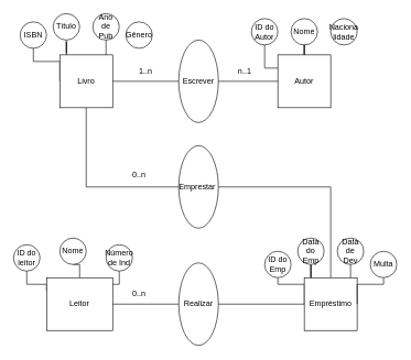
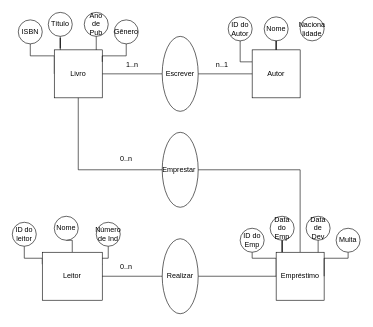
  <mxCell id="0" />
  <mxCell id="1" parent="0" />
  <mxCell id="2" style="edgeStyle=orthogonalEdgeStyle;rounded=0;orthogonalLoop=1;jettySize=auto;html=1;exitX=0.5;exitY=1;exitDx=0;exitDy=0;entryX=0;entryY=0.5;entryDx=0;entryDy=0;strokeColor=default;endArrow=none;endFill=0;" parent="1" source="3" target="8" edge="1"><mxGeometry relative="1" as="geometry"><Array as="points"><mxPoint x="50" y="92.5" /><mxPoint x="90" y="92.5" /></Array></mxGeometry></mxCell>
  <mxCell id="3" value="ISBN" style="ellipse;whiteSpace=wrap;html=1;aspect=fixed;" parent="1" vertex="1"><mxGeometry x="30" y="32.5" width="40" height="40" as="geometry" /></mxCell>
  <mxCell id="4" style="edgeStyle=orthogonalEdgeStyle;rounded=0;orthogonalLoop=1;jettySize=auto;html=1;exitX=0.5;exitY=1;exitDx=0;exitDy=0;entryX=0.125;entryY=0.25;entryDx=0;entryDy=0;entryPerimeter=0;" parent="1" source="5" target="8" edge="1"><mxGeometry relative="1" as="geometry" /></mxCell>
  <mxCell id="5" value="Título" style="ellipse;whiteSpace=wrap;html=1;aspect=fixed;" parent="1" vertex="1"><mxGeometry x="80" y="20" width="40" height="40" as="geometry" /></mxCell>
  <mxCell id="6" value="Ano de Pub" style="ellipse;whiteSpace=wrap;html=1;aspect=fixed;" parent="1" vertex="1"><mxGeometry x="140" y="20" width="40" height="40" as="geometry" /></mxCell>
  <mxCell id="7" style="edgeStyle=orthogonalEdgeStyle;rounded=0;orthogonalLoop=1;jettySize=auto;html=1;exitX=1;exitY=0.5;exitDx=0;exitDy=0;entryX=0;entryY=0.5;entryDx=0;entryDy=0;endArrow=none;endFill=0;" parent="1" source="8" target="37" edge="1"><mxGeometry relative="1" as="geometry" /></mxCell>
  <mxCell id="8" value="Livro" style="whiteSpace=wrap;html=1;aspect=fixed;" parent="1" vertex="1"><mxGeometry x="90" y="82.5" width="80" height="80" as="geometry" /></mxCell>
+ <mxCell id="9" style="edgeStyle=orthogonalEdgeStyle;rounded=0;orthogonalLoop=1;jettySize=auto;html=1;exitX=0.5;exitY=1;exitDx=0;exitDy=0;entryX=1;entryY=0.25;entryDx=0;entryDy=0;endArrow=none;endFill=0;" parent="1" source="10" target="8" edge="1"><mxGeometry relative="1" as="geometry"><Array as="points"><mxPoint x="210" y="92.5" /><mxPoint x="170" y="92.5" /></Array></mxGeometry></mxCell>
  <mxCell id="10" value="Gênero" style="ellipse;whiteSpace=wrap;html=1;aspect=fixed;" parent="1" vertex="1"><mxGeometry x="190" y="32.5" width="40" height="40" as="geometry" /></mxCell>
  <mxCell id="11" style="edgeStyle=orthogonalEdgeStyle;rounded=0;orthogonalLoop=1;jettySize=auto;html=1;exitX=0.5;exitY=1;exitDx=0;exitDy=0;endArrow=none;endFill=0;" parent="1" source="6" edge="1"><mxGeometry relative="1" as="geometry"><mxPoint x="160" y="82.5" as="targetPoint" /></mxGeometry></mxCell>
  <mxCell id="12" style="edgeStyle=orthogonalEdgeStyle;rounded=0;orthogonalLoop=1;jettySize=auto;html=1;exitX=0.5;exitY=1;exitDx=0;exitDy=0;entryX=0;entryY=0.25;entryDx=0;entryDy=0;endArrow=none;endFill=0;" parent="1" source="13" target="17" edge="1"><mxGeometry relative="1" as="geometry" /></mxCell>
  <mxCell id="13" value="ID do Autor" style="ellipse;whiteSpace=wrap;html=1;aspect=fixed;" parent="1" vertex="1"><mxGeometry x="380" y="27.5" width="40" height="40" as="geometry" /></mxCell>
  <mxCell id="14" style="edgeStyle=orthogonalEdgeStyle;rounded=0;orthogonalLoop=1;jettySize=auto;html=1;exitX=0.5;exitY=1;exitDx=0;exitDy=0;endArrow=none;endFill=0;" parent="1" source="15" target="17" edge="1"><mxGeometry relative="1" as="geometry" /></mxCell>
  <mxCell id="15" value="Nome" style="ellipse;whiteSpace=wrap;html=1;aspect=fixed;" parent="1" vertex="1"><mxGeometry x="440" y="27.5" width="40" height="40" as="geometry" /></mxCell>
  <mxCell id="16" value="Naciona&lt;div&gt;&lt;span style=&quot;background-color: initial;&quot;&gt;lidade&lt;/span&gt;&lt;br&gt;&lt;/div&gt;" style="ellipse;whiteSpace=wrap;html=1;aspect=fixed;" parent="1" vertex="1"><mxGeometry x="500" y="27.5" width="40" height="40" as="geometry" /></mxCell>
  <mxCell id="17" value="Autor" style="whiteSpace=wrap;html=1;aspect=fixed;" parent="1" vertex="1"><mxGeometry x="420" y="82.5" width="80" height="80" as="geometry" /></mxCell>
  <mxCell id="18" style="edgeStyle=orthogonalEdgeStyle;rounded=0;orthogonalLoop=1;jettySize=auto;html=1;exitX=0.5;exitY=1;exitDx=0;exitDy=0;entryX=0;entryY=0.25;entryDx=0;entryDy=0;endArrow=none;endFill=0;" parent="1" source="19" target="24" edge="1"><mxGeometry relative="1" as="geometry"><Array as="points"><mxPoint x="40" y="430" /><mxPoint x="70" y="430" /></Array></mxGeometry></mxCell>
  <mxCell id="19" value="ID do leitor" style="ellipse;whiteSpace=wrap;html=1;aspect=fixed;" parent="1" vertex="1"><mxGeometry x="20" y="370" width="40" height="40" as="geometry" /></mxCell>
  <mxCell id="20" style="edgeStyle=orthogonalEdgeStyle;rounded=0;orthogonalLoop=1;jettySize=auto;html=1;exitX=0.5;exitY=1;exitDx=0;exitDy=0;entryX=0.5;entryY=0;entryDx=0;entryDy=0;endArrow=none;endFill=0;" parent="1" source="21" target="24" edge="1"><mxGeometry relative="1" as="geometry" /></mxCell>
  <mxCell id="21" value="Nome" style="ellipse;whiteSpace=wrap;html=1;aspect=fixed;" parent="1" vertex="1"><mxGeometry x="90" y="360" width="40" height="40" as="geometry" /></mxCell>
  <mxCell id="22" style="edgeStyle=orthogonalEdgeStyle;rounded=0;orthogonalLoop=1;jettySize=auto;html=1;exitX=0.5;exitY=1;exitDx=0;exitDy=0;entryX=1;entryY=0.25;entryDx=0;entryDy=0;endArrow=none;endFill=0;" parent="1" source="23" target="24" edge="1"><mxGeometry relative="1" as="geometry"><Array as="points"><mxPoint x="180" y="430" /><mxPoint x="150" y="430" /></Array></mxGeometry></mxCell>
  <mxCell id="23" value="Número de Ind" style="ellipse;whiteSpace=wrap;html=1;aspect=fixed;" parent="1" vertex="1"><mxGeometry x="160" y="370" width="40" height="40" as="geometry" /></mxCell>
  <mxCell id="24" value="Leitor" style="whiteSpace=wrap;html=1;aspect=fixed;" parent="1" vertex="1"><mxGeometry x="70" y="420" width="100" height="80" as="geometry" /></mxCell>
  <mxCell id="25" style="edgeStyle=orthogonalEdgeStyle;rounded=0;orthogonalLoop=1;jettySize=auto;html=1;exitX=0.5;exitY=1;exitDx=0;exitDy=0;entryX=0;entryY=0.5;entryDx=0;entryDy=0;strokeColor=default;endArrow=none;endFill=0;" parent="1" source="26" target="31" edge="1"><mxGeometry relative="1" as="geometry"><Array as="points"><mxPoint x="420" y="430" /><mxPoint x="460" y="430" /></Array></mxGeometry></mxCell>
  <mxCell id="26" value="ID do Emp" style="ellipse;whiteSpace=wrap;html=1;aspect=fixed;" parent="1" vertex="1"><mxGeometry x="400" y="380" width="40" height="40" as="geometry" /></mxCell>
  <mxCell id="27" style="edgeStyle=orthogonalEdgeStyle;rounded=0;orthogonalLoop=1;jettySize=auto;html=1;exitX=0.5;exitY=1;exitDx=0;exitDy=0;entryX=0.125;entryY=0.25;entryDx=0;entryDy=0;entryPerimeter=0;" parent="1" source="28" target="31" edge="1"><mxGeometry relative="1" as="geometry" /></mxCell>
  <mxCell id="28" value="Data do Emp" style="ellipse;whiteSpace=wrap;html=1;aspect=fixed;" parent="1" vertex="1"><mxGeometry x="450" y="360" width="40" height="40" as="geometry" /></mxCell>
  <mxCell id="29" value="Data de Dev" style="ellipse;whiteSpace=wrap;html=1;aspect=fixed;" parent="1" vertex="1"><mxGeometry x="510" y="360" width="40" height="40" as="geometry" /></mxCell>
  <mxCell id="30" style="edgeStyle=orthogonalEdgeStyle;rounded=0;orthogonalLoop=1;jettySize=auto;html=1;exitX=0.5;exitY=0;exitDx=0;exitDy=0;entryX=1;entryY=0.5;entryDx=0;entryDy=0;endArrow=none;endFill=0;" parent="1" source="31" target="44" edge="1"><mxGeometry relative="1" as="geometry" /></mxCell>
  <mxCell id="31" value="Empréstimo" style="whiteSpace=wrap;html=1;aspect=fixed;" parent="1" vertex="1"><mxGeometry x="460" y="420" width="80" height="80" as="geometry" /></mxCell>
  <mxCell id="32" style="edgeStyle=orthogonalEdgeStyle;rounded=0;orthogonalLoop=1;jettySize=auto;html=1;exitX=0.5;exitY=1;exitDx=0;exitDy=0;entryX=1;entryY=0.5;entryDx=0;entryDy=0;endArrow=none;endFill=0;" parent="1" source="33" target="31" edge="1"><mxGeometry relative="1" as="geometry"><Array as="points"><mxPoint x="580" y="430" /><mxPoint x="540" y="430" /></Array></mxGeometry></mxCell>
  <mxCell id="33" value="Multa" style="ellipse;whiteSpace=wrap;html=1;aspect=fixed;" parent="1" vertex="1"><mxGeometry x="560" y="380" width="40" height="40" as="geometry" /></mxCell>
  <mxCell id="34" style="edgeStyle=orthogonalEdgeStyle;rounded=0;orthogonalLoop=1;jettySize=auto;html=1;exitX=0.5;exitY=1;exitDx=0;exitDy=0;endArrow=none;endFill=0;" parent="1" source="29" edge="1"><mxGeometry relative="1" as="geometry"><mxPoint x="530" y="420" as="targetPoint" /></mxGeometry></mxCell>
  <mxCell id="35" value="1..n" style="text;html=1;align=center;verticalAlign=middle;whiteSpace=wrap;rounded=0;" parent="1" vertex="1"><mxGeometry x="190" y="92.5" width="60" height="30" as="geometry" /></mxCell>
  <mxCell id="36" style="edgeStyle=orthogonalEdgeStyle;rounded=0;orthogonalLoop=1;jettySize=auto;html=1;exitX=1;exitY=0.5;exitDx=0;exitDy=0;endArrow=none;endFill=0;" parent="1" source="37" target="17" edge="1"><mxGeometry relative="1" as="geometry" /></mxCell>
  <mxCell id="37" value="Escrever" style="ellipse;whiteSpace=wrap;html=1;" parent="1" vertex="1"><mxGeometry x="270" y="60" width="60" height="125" as="geometry" /></mxCell>
  <mxCell id="38" value="n..1" style="text;html=1;align=center;verticalAlign=middle;whiteSpace=wrap;rounded=0;" parent="1" vertex="1"><mxGeometry x="340" y="92.5" width="60" height="30" as="geometry" /></mxCell>
  <mxCell id="39" style="edgeStyle=orthogonalEdgeStyle;rounded=0;orthogonalLoop=1;jettySize=auto;html=1;exitX=1;exitY=0.5;exitDx=0;exitDy=0;entryX=0;entryY=0.5;entryDx=0;entryDy=0;endArrow=none;endFill=0;" parent="1" source="40" target="31" edge="1"><mxGeometry relative="1" as="geometry" /></mxCell>
  <mxCell id="40" value="Realizar" style="ellipse;whiteSpace=wrap;html=1;" parent="1" vertex="1"><mxGeometry x="270" y="397.5" width="60" height="125" as="geometry" /></mxCell>
  <mxCell id="41" style="edgeStyle=orthogonalEdgeStyle;rounded=0;orthogonalLoop=1;jettySize=auto;html=1;exitX=1;exitY=0.5;exitDx=0;exitDy=0;endArrow=none;endFill=0;" parent="1" source="24" edge="1"><mxGeometry relative="1" as="geometry"><mxPoint x="270" y="460" as="targetPoint" /><Array as="points"><mxPoint x="267" y="460" /></Array></mxGeometry></mxCell>
  <mxCell id="42" value="0..n" style="text;html=1;align=center;verticalAlign=middle;whiteSpace=wrap;rounded=0;" parent="1" vertex="1"><mxGeometry x="180" y="430" width="60" height="30" as="geometry" /></mxCell>
  <mxCell id="43" style="edgeStyle=orthogonalEdgeStyle;rounded=0;orthogonalLoop=1;jettySize=auto;html=1;exitX=0;exitY=0.5;exitDx=0;exitDy=0;entryX=0.5;entryY=1;entryDx=0;entryDy=0;endArrow=none;endFill=0;" parent="1" source="44" target="8" edge="1"><mxGeometry relative="1" as="geometry" /></mxCell>
  <mxCell id="44" value="Emprestar&amp;nbsp;" style="ellipse;whiteSpace=wrap;html=1;" parent="1" vertex="1"><mxGeometry x="270" y="220" width="60" height="125" as="geometry" /></mxCell>
  <mxCell id="45" value="0..n" style="text;html=1;align=center;verticalAlign=middle;whiteSpace=wrap;rounded=0;" parent="1" vertex="1"><mxGeometry x="180" y="250" width="60" height="30" as="geometry" /></mxCell>
